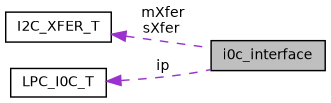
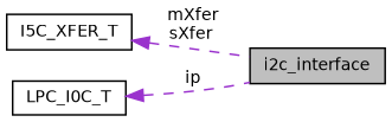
  digraph {
    rankdir=LR
    node [color=black fillcolor=white fontname=Helvetica fontsize=10 shape=record style=filled]
    edge [color=darkorchid3 dir=back fontname=Helvetica fontsize=10 labelfontname=Helvetica labelfontsize=10 style=dashed]
-   n1 [fillcolor=grey75 fontcolor=black height=0.2 label=i0c_interface width=0.4]
-   n2 [height=0.2 label=I2C_XFER_T width=0.4]
+   n1 [fillcolor=grey75 fontcolor=black height=0.2 label=i2c_interface width=0.4]
+   n2 [height=0.2 label=I5C_XFER_T width=0.4]
    n3 [height=0.2 label=LPC_I0C_T width=0.4]
    n2 -> n1 [label=" mXfer\nsXfer"]
    n3 -> n1 [label=" ip"]
  }
